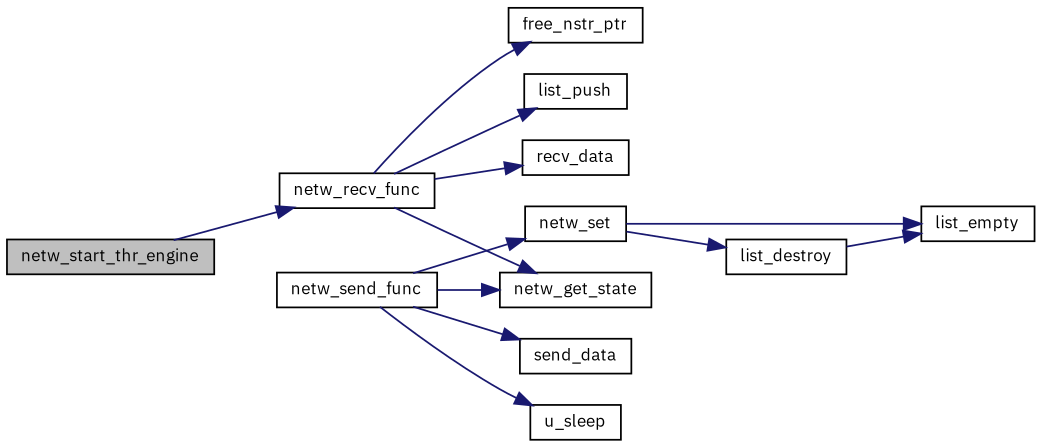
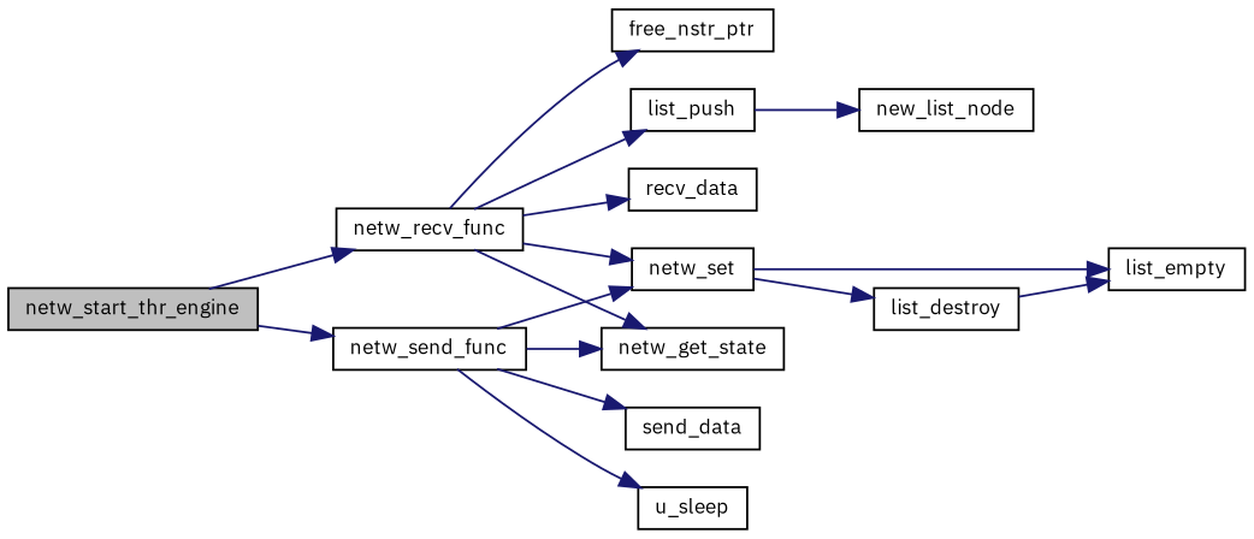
  digraph {
    fontname="IBM Plex Sans"
    rankdir=LR
    node [color=black fillcolor=white fontname="IBM Plex Sans" fontsize=10 shape=record style=filled]
    edge [color=midnightblue fontname="IBM Plex Sans" fontsize=10 labelfontname=Helvetica labelfontsize=10 style=solid]
    n1 [fillcolor=grey75 fontcolor=black height=0.2 label=netw_start_thr_engine width=0.4]
    n2 [height=0.2 label=netw_recv_func width=0.4]
    n3 [height=0.2 label=netw_send_func width=0.4]
    n4 [height=0.2 label=free_nstr_ptr width=0.4]
    n5 [height=0.2 label=list_push width=0.4]
    n6 [height=0.2 label=netw_get_state width=0.4]
    n7 [height=0.2 label=netw_set width=0.4]
    n8 [height=0.2 label=recv_data width=0.4]
    n9 [height=0.2 label=u_sleep width=0.4]
    n10 [height=0.2 label=send_data width=0.4]
+   n11 [height=0.2 label=new_list_node width=0.4]
    n12 [height=0.2 label=list_destroy width=0.4]
    n13 [height=0.2 label=list_empty width=0.4]
    n1 -> n2
+   n1 -> n3
    n2 -> n4
    n2 -> n5
    n2 -> n6
+   n2 -> n7
    n2 -> n8
    n3 -> n6
    n3 -> n7
    n3 -> n9
    n3 -> n10
+   n5 -> n11
    n7 -> n12
    n7 -> n13
    n12 -> n13
  }
